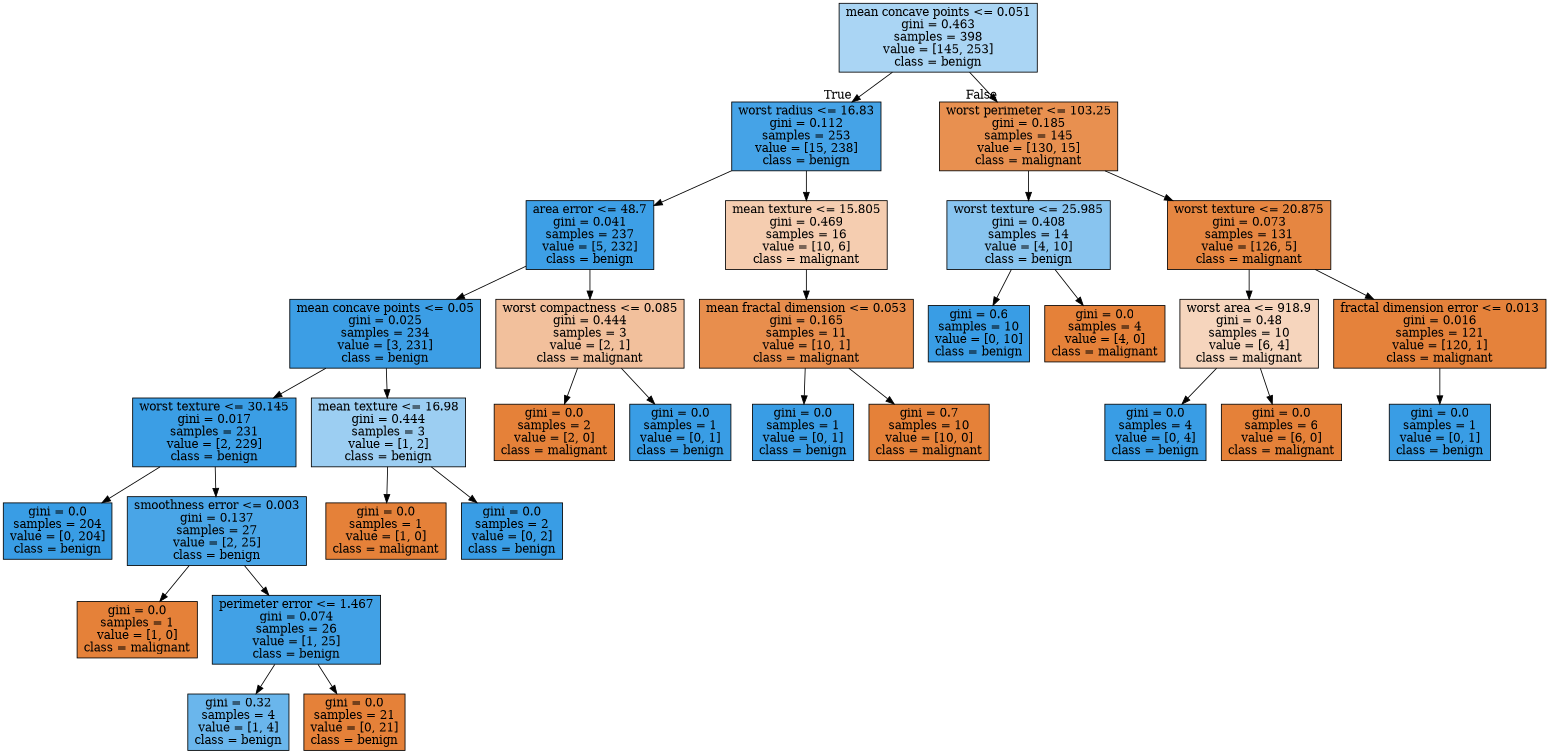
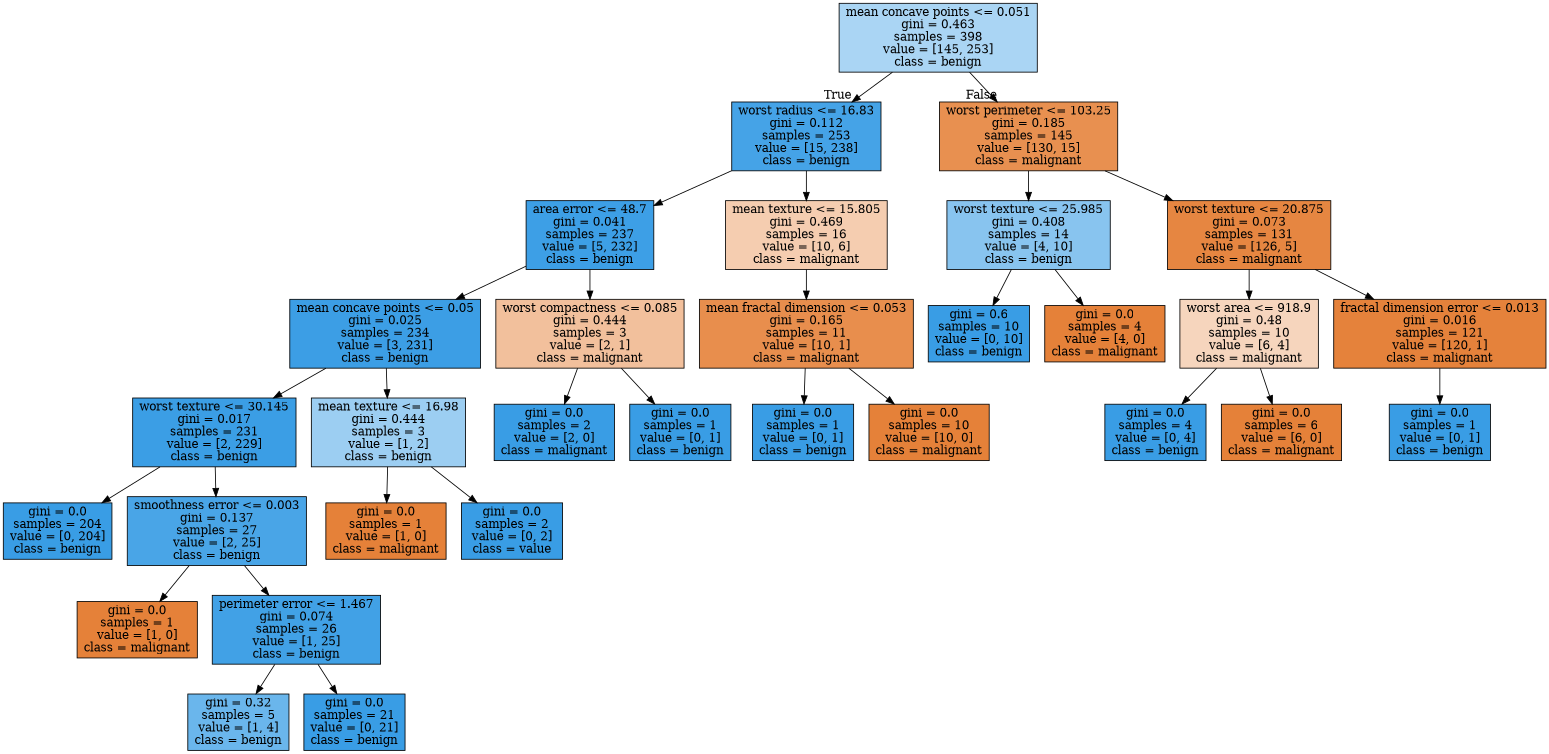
  digraph {
    node [color=black fillcolor="#399de5" shape=box style=filled]
    n1 [fillcolor="#aad5f4" label="mean concave points <= 0.051\ngini = 0.463\nsamples = 398\nvalue = [145, 253]\nclass = benign"]
    n2 [fillcolor="#45a3e7" label="worst radius <= 16.83\ngini = 0.112\nsamples = 253\nvalue = [15, 238]\nclass = benign"]
    n3 [fillcolor="#e89050" label="worst perimeter <= 103.25\ngini = 0.185\nsamples = 145\nvalue = [130, 15]\nclass = malignant"]
    n4 [fillcolor="#3d9fe6" label="area error <= 48.7\ngini = 0.041\nsamples = 237\nvalue = [5, 232]\nclass = benign"]
    n5 [fillcolor="#f5cdb0" label="mean texture <= 15.805\ngini = 0.469\nsamples = 16\nvalue = [10, 6]\nclass = malignant"]
    n6 [fillcolor="#88c4ef" label="worst texture <= 25.985\ngini = 0.408\nsamples = 14\nvalue = [4, 10]\nclass = benign"]
    n7 [fillcolor="#e68641" label="worst texture <= 20.875\ngini = 0.073\nsamples = 131\nvalue = [126, 5]\nclass = malignant"]
    n8 [fillcolor="#3c9ee5" label="mean concave points <= 0.05\ngini = 0.025\nsamples = 234\nvalue = [3, 231]\nclass = benign"]
    n9 [fillcolor="#f2c09c" label="worst compactness <= 0.085\ngini = 0.444\nsamples = 3\nvalue = [2, 1]\nclass = malignant"]
    n10 [fillcolor="#e88e4d" label="mean fractal dimension <= 0.053\ngini = 0.165\nsamples = 11\nvalue = [10, 1]\nclass = malignant"]
    n11 [fillcolor="#3b9ee5" label="worst texture <= 30.145\ngini = 0.017\nsamples = 231\nvalue = [2, 229]\nclass = benign"]
    n12 [fillcolor="#9ccef2" label="mean texture <= 16.98\ngini = 0.444\nsamples = 3\nvalue = [1, 2]\nclass = benign"]
-   n13 [fillcolor="#e58139" label="gini = 0.0\nsamples = 2\nvalue = [2, 0]\nclass = malignant"]
+   n13 [label="gini = 0.0\nsamples = 2\nvalue = [2, 0]\nclass = malignant"]
    n14 [label="gini = 0.0\nsamples = 1\nvalue = [0, 1]\nclass = benign"]
    n15 [label="gini = 0.0\nsamples = 204\nvalue = [0, 204]\nclass = benign"]
    n16 [fillcolor="#49a5e7" label="smoothness error <= 0.003\ngini = 0.137\nsamples = 27\nvalue = [2, 25]\nclass = benign"]
    n17 [fillcolor="#e58139" label="gini = 0.0\nsamples = 1\nvalue = [1, 0]\nclass = malignant"]
-   n18 [label="gini = 0.0\nsamples = 2\nvalue = [0, 2]\nclass = benign"]
+   n18 [label="gini = 0.0\nsamples = 2\nvalue = [0, 2]\nclass = value"]
    n19 [fillcolor="#e58139" label="gini = 0.0\nsamples = 1\nvalue = [1, 0]\nclass = malignant"]
    n20 [fillcolor="#41a1e6" label="perimeter error <= 1.467\ngini = 0.074\nsamples = 26\nvalue = [1, 25]\nclass = benign"]
-   n21 [fillcolor="#6ab6ec" label="gini = 0.32\nsamples = 4\nvalue = [1, 4]\nclass = benign"]
-   n22 [fillcolor="#e58139" label="gini = 0.0\nsamples = 21\nvalue = [0, 21]\nclass = benign"]
+   n21 [fillcolor="#6ab6ec" label="gini = 0.32\nsamples = 5\nvalue = [1, 4]\nclass = benign"]
+   n22 [label="gini = 0.0\nsamples = 21\nvalue = [0, 21]\nclass = benign"]
    n23 [label="gini = 0.0\nsamples = 1\nvalue = [0, 1]\nclass = benign"]
-   n24 [fillcolor="#e58139" label="gini = 0.7\nsamples = 10\nvalue = [10, 0]\nclass = malignant"]
+   n24 [fillcolor="#e58139" label="gini = 0.0\nsamples = 10\nvalue = [10, 0]\nclass = malignant"]
    n25 [label="gini = 0.6\nsamples = 10\nvalue = [0, 10]\nclass = benign"]
    n26 [fillcolor="#e58139" label="gini = 0.0\nsamples = 4\nvalue = [4, 0]\nclass = malignant"]
    n27 [fillcolor="#f6d5bd" label="worst area <= 918.9\ngini = 0.48\nsamples = 10\nvalue = [6, 4]\nclass = malignant"]
    n28 [fillcolor="#e5823b" label="fractal dimension error <= 0.013\ngini = 0.016\nsamples = 121\nvalue = [120, 1]\nclass = malignant"]
    n29 [label="gini = 0.0\nsamples = 4\nvalue = [0, 4]\nclass = benign"]
    n30 [fillcolor="#e58139" label="gini = 0.0\nsamples = 6\nvalue = [6, 0]\nclass = malignant"]
    n31 [label="gini = 0.0\nsamples = 1\nvalue = [0, 1]\nclass = benign"]
    n1 -> n2 [headlabel=True labelangle=45 labeldistance=2.5]
    n1 -> n3 [headlabel=False labelangle=-45 labeldistance=2.5]
    n2 -> n4
    n2 -> n5
    n3 -> n6
    n3 -> n7
    n4 -> n8
    n4 -> n9
    n5 -> n10
    n6 -> n25
    n6 -> n26
    n7 -> n27
    n7 -> n28
    n8 -> n11
    n8 -> n12
    n9 -> n13
    n9 -> n14
    n10 -> n23
    n10 -> n24
    n11 -> n15
    n11 -> n16
    n12 -> n17
    n12 -> n18
    n16 -> n19
    n16 -> n20
    n20 -> n21
    n20 -> n22
    n27 -> n29
    n27 -> n30
    n28 -> n31
  }
